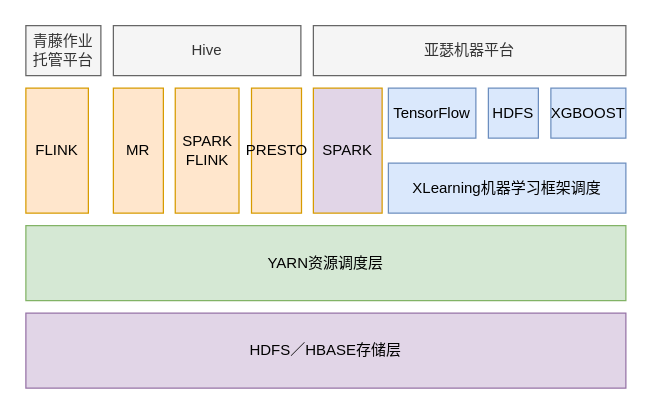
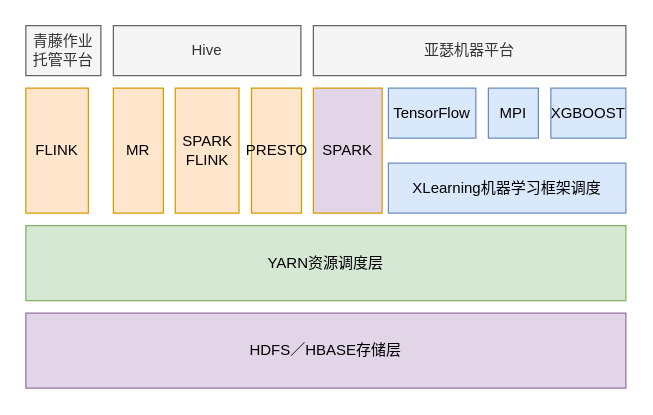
  <mxCell id="0" />
  <mxCell id="1" parent="0" />
  <mxCell id="2" value="HDFS／HBASE存储层" style="rounded=0;whiteSpace=wrap;html=1;fillColor=#e1d5e7;strokeColor=#9673a6;" parent="1" vertex="1"><mxGeometry x="20" y="250" width="480" height="60" as="geometry" /></mxCell>
  <mxCell id="3" value="YARN资源调度层" style="rounded=0;whiteSpace=wrap;html=1;fillColor=#d5e8d4;strokeColor=#82b366;" parent="1" vertex="1"><mxGeometry x="20" y="180" width="480" height="60" as="geometry" /></mxCell>
  <mxCell id="4" value="MR" style="rounded=0;whiteSpace=wrap;html=1;fillColor=#ffe6cc;strokeColor=#d79b00;" parent="1" vertex="1"><mxGeometry x="90" y="70" width="40" height="100" as="geometry" /></mxCell>
  <mxCell id="5" value="FLINK" style="rounded=0;whiteSpace=wrap;html=1;fillColor=#ffe6cc;strokeColor=#d79b00;" parent="1" vertex="1"><mxGeometry x="20" y="70" width="50" height="100" as="geometry" /></mxCell>
  <mxCell id="6" value="SPARK" style="rounded=0;whiteSpace=wrap;html=1;fillColor=#e1d5e7;strokeColor=#d79b00;" parent="1" vertex="1"><mxGeometry x="250" y="70" width="55" height="100" as="geometry" /></mxCell>
  <mxCell id="7" value="XLearning机器学习框架调度" style="rounded=0;whiteSpace=wrap;html=1;fillColor=#dae8fc;strokeColor=#6c8ebf;" parent="1" vertex="1"><mxGeometry x="310" y="130" width="190" height="40" as="geometry" /></mxCell>
  <mxCell id="8" value="TensorFlow" style="rounded=0;whiteSpace=wrap;html=1;fillColor=#dae8fc;strokeColor=#6c8ebf;" parent="1" vertex="1"><mxGeometry x="310" y="70" width="70" height="40" as="geometry" /></mxCell>
- <mxCell id="9" value="HDFS" style="rounded=0;whiteSpace=wrap;html=1;fillColor=#dae8fc;strokeColor=#6c8ebf;" parent="1" vertex="1"><mxGeometry x="390" y="70" width="40" height="40" as="geometry" /></mxCell>
+ <mxCell id="9" value="MPI" style="rounded=0;whiteSpace=wrap;html=1;fillColor=#dae8fc;strokeColor=#6c8ebf;" parent="1" vertex="1"><mxGeometry x="390" y="70" width="40" height="40" as="geometry" /></mxCell>
  <mxCell id="10" value="XGBOOST" style="rounded=0;whiteSpace=wrap;html=1;fillColor=#dae8fc;strokeColor=#6c8ebf;" parent="1" vertex="1"><mxGeometry x="440" y="70" width="60" height="40" as="geometry" /></mxCell>
  <mxCell id="11" value="SPARK&lt;br&gt;FLINK" style="rounded=0;whiteSpace=wrap;html=1;fillColor=#ffe6cc;strokeColor=#d79b00;" parent="1" vertex="1"><mxGeometry x="139.5" y="70" width="51" height="100" as="geometry" /></mxCell>
  <mxCell id="12" value="亚瑟机器平台" style="rounded=0;whiteSpace=wrap;html=1;fillColor=#f5f5f5;strokeColor=#666666;fontColor=#333333;" parent="1" vertex="1"><mxGeometry x="250" y="20" width="250" height="40" as="geometry" /></mxCell>
  <mxCell id="13" value="Hive" style="rounded=0;whiteSpace=wrap;html=1;fillColor=#f5f5f5;strokeColor=#666666;fontColor=#333333;" parent="1" vertex="1"><mxGeometry x="90" y="20" width="150" height="40" as="geometry" /></mxCell>
  <mxCell id="14" value="青藤作业托管平台" style="rounded=0;whiteSpace=wrap;html=1;fillColor=#f5f5f5;strokeColor=#666666;fontColor=#333333;" parent="1" vertex="1"><mxGeometry x="20" y="20" width="60" height="40" as="geometry" /></mxCell>
  <mxCell id="15" value="PRESTO" style="rounded=0;whiteSpace=wrap;html=1;fillColor=#ffe6cc;strokeColor=#d79b00;" parent="1" vertex="1"><mxGeometry x="200.5" y="70" width="40" height="100" as="geometry" /></mxCell>
